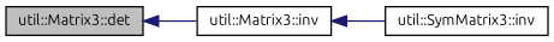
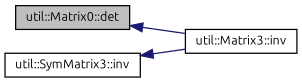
  digraph {
    fontname=Ubuntu
    rankdir=LR
    node [color=black fillcolor=white fontname=Ubuntu fontsize=10 shape=record style=filled]
    edge [color=midnightblue dir=back fontname=Ubuntu fontsize=10 labelfontname=Helvetica labelfontsize=10 style=solid]
-   n1 [fillcolor=grey75 fontcolor=black height=0.2 label="util::Matrix3::det" width=0.4]
+   n1 [fillcolor=grey75 fontcolor=black height=0.2 label="util::Matrix0::det" width=0.4]
    n2 [height=0.2 label="util::Matrix3::inv" width=0.4]
    n3 [height=0.2 label="util::SymMatrix3::inv" width=0.4]
    n1 -> n2
-   n2 -> n3
+   n3 -> n2
  }
